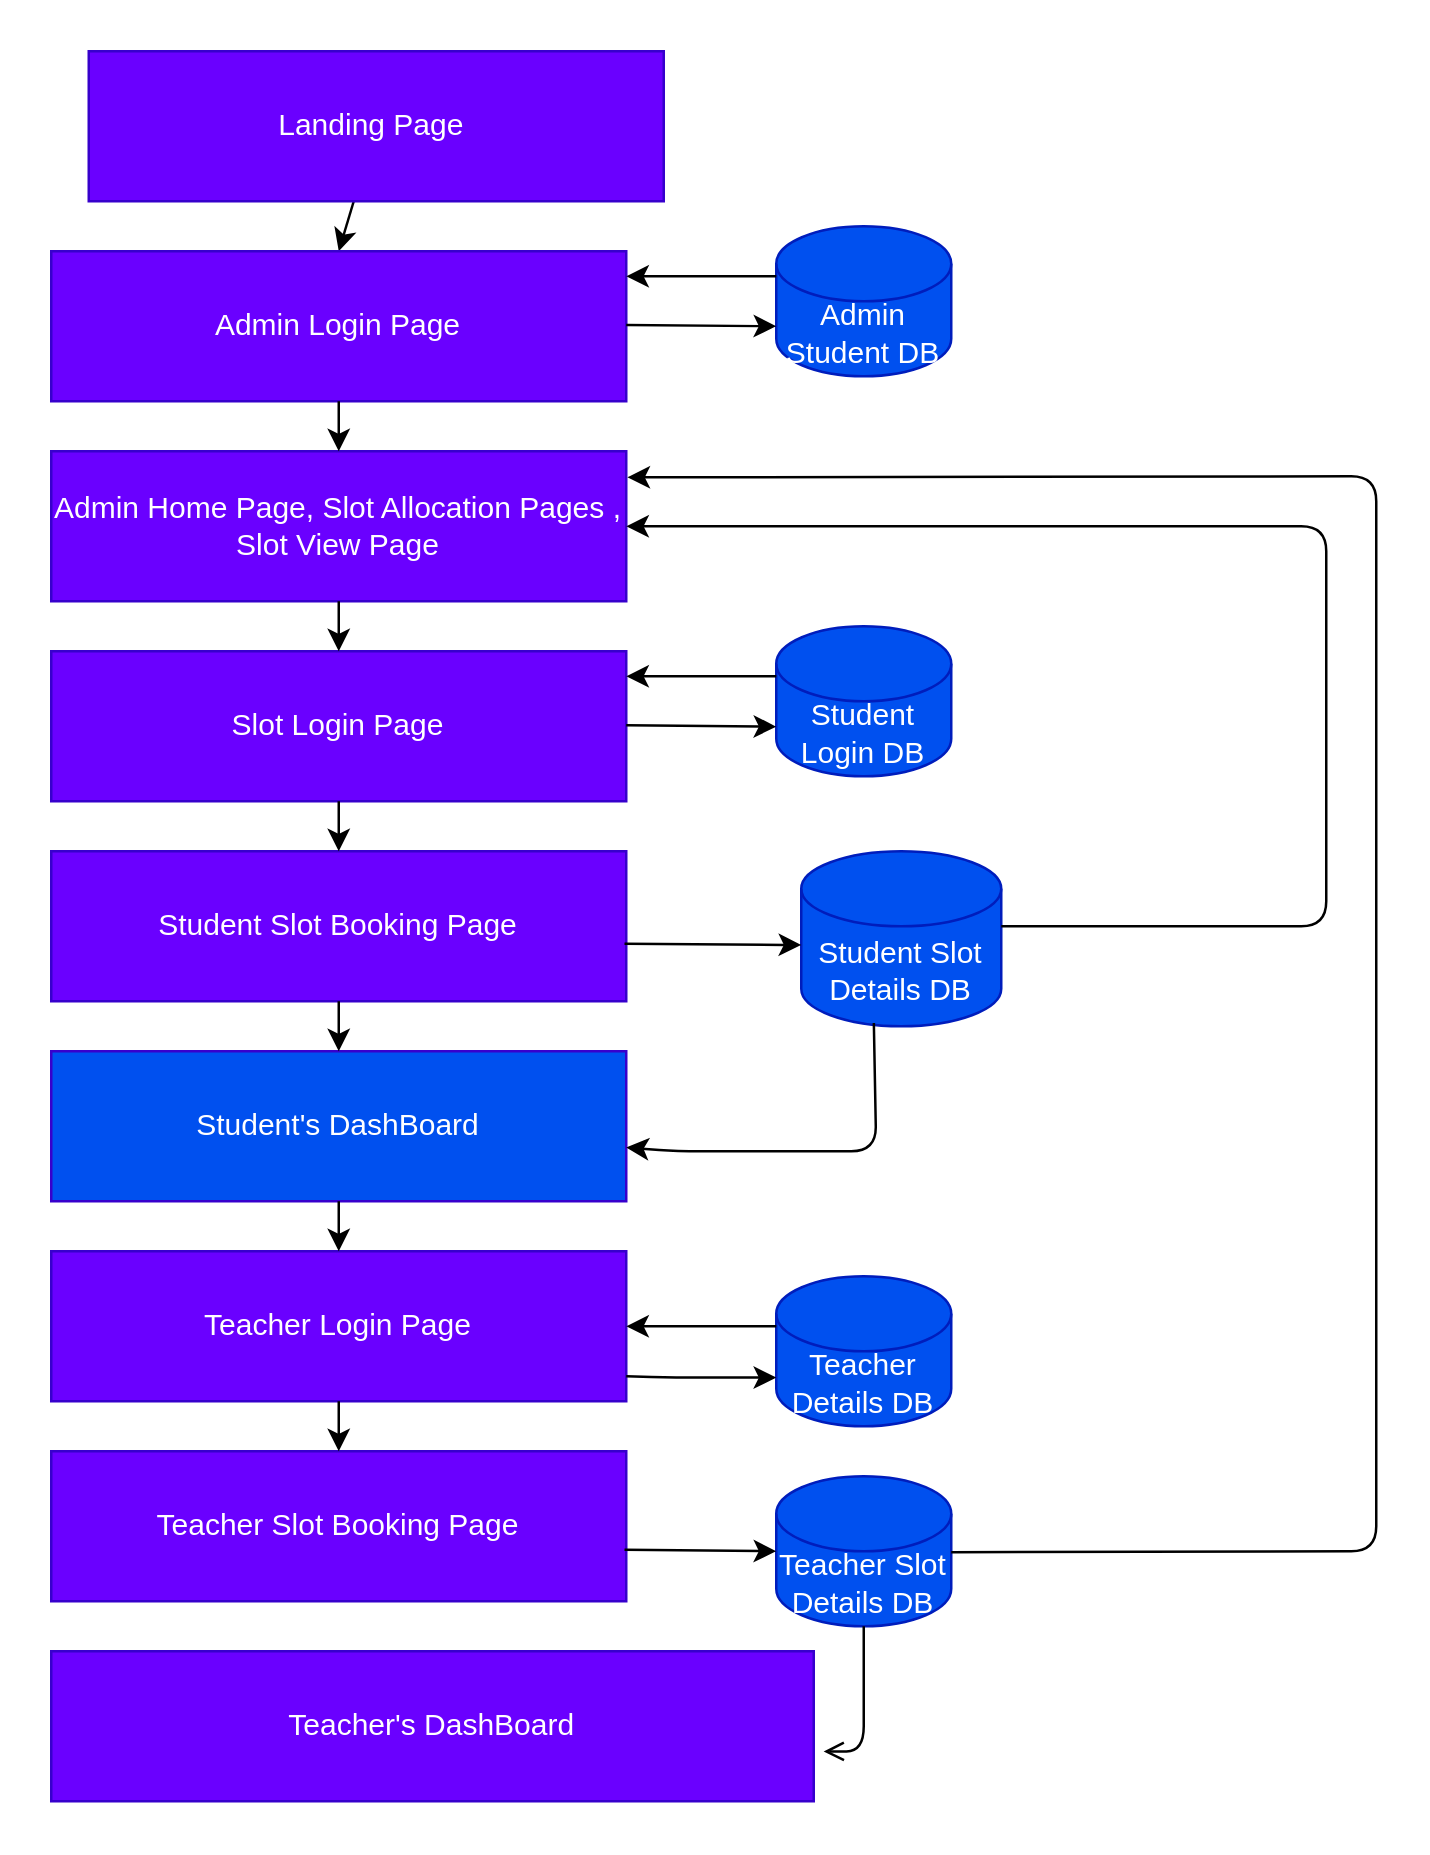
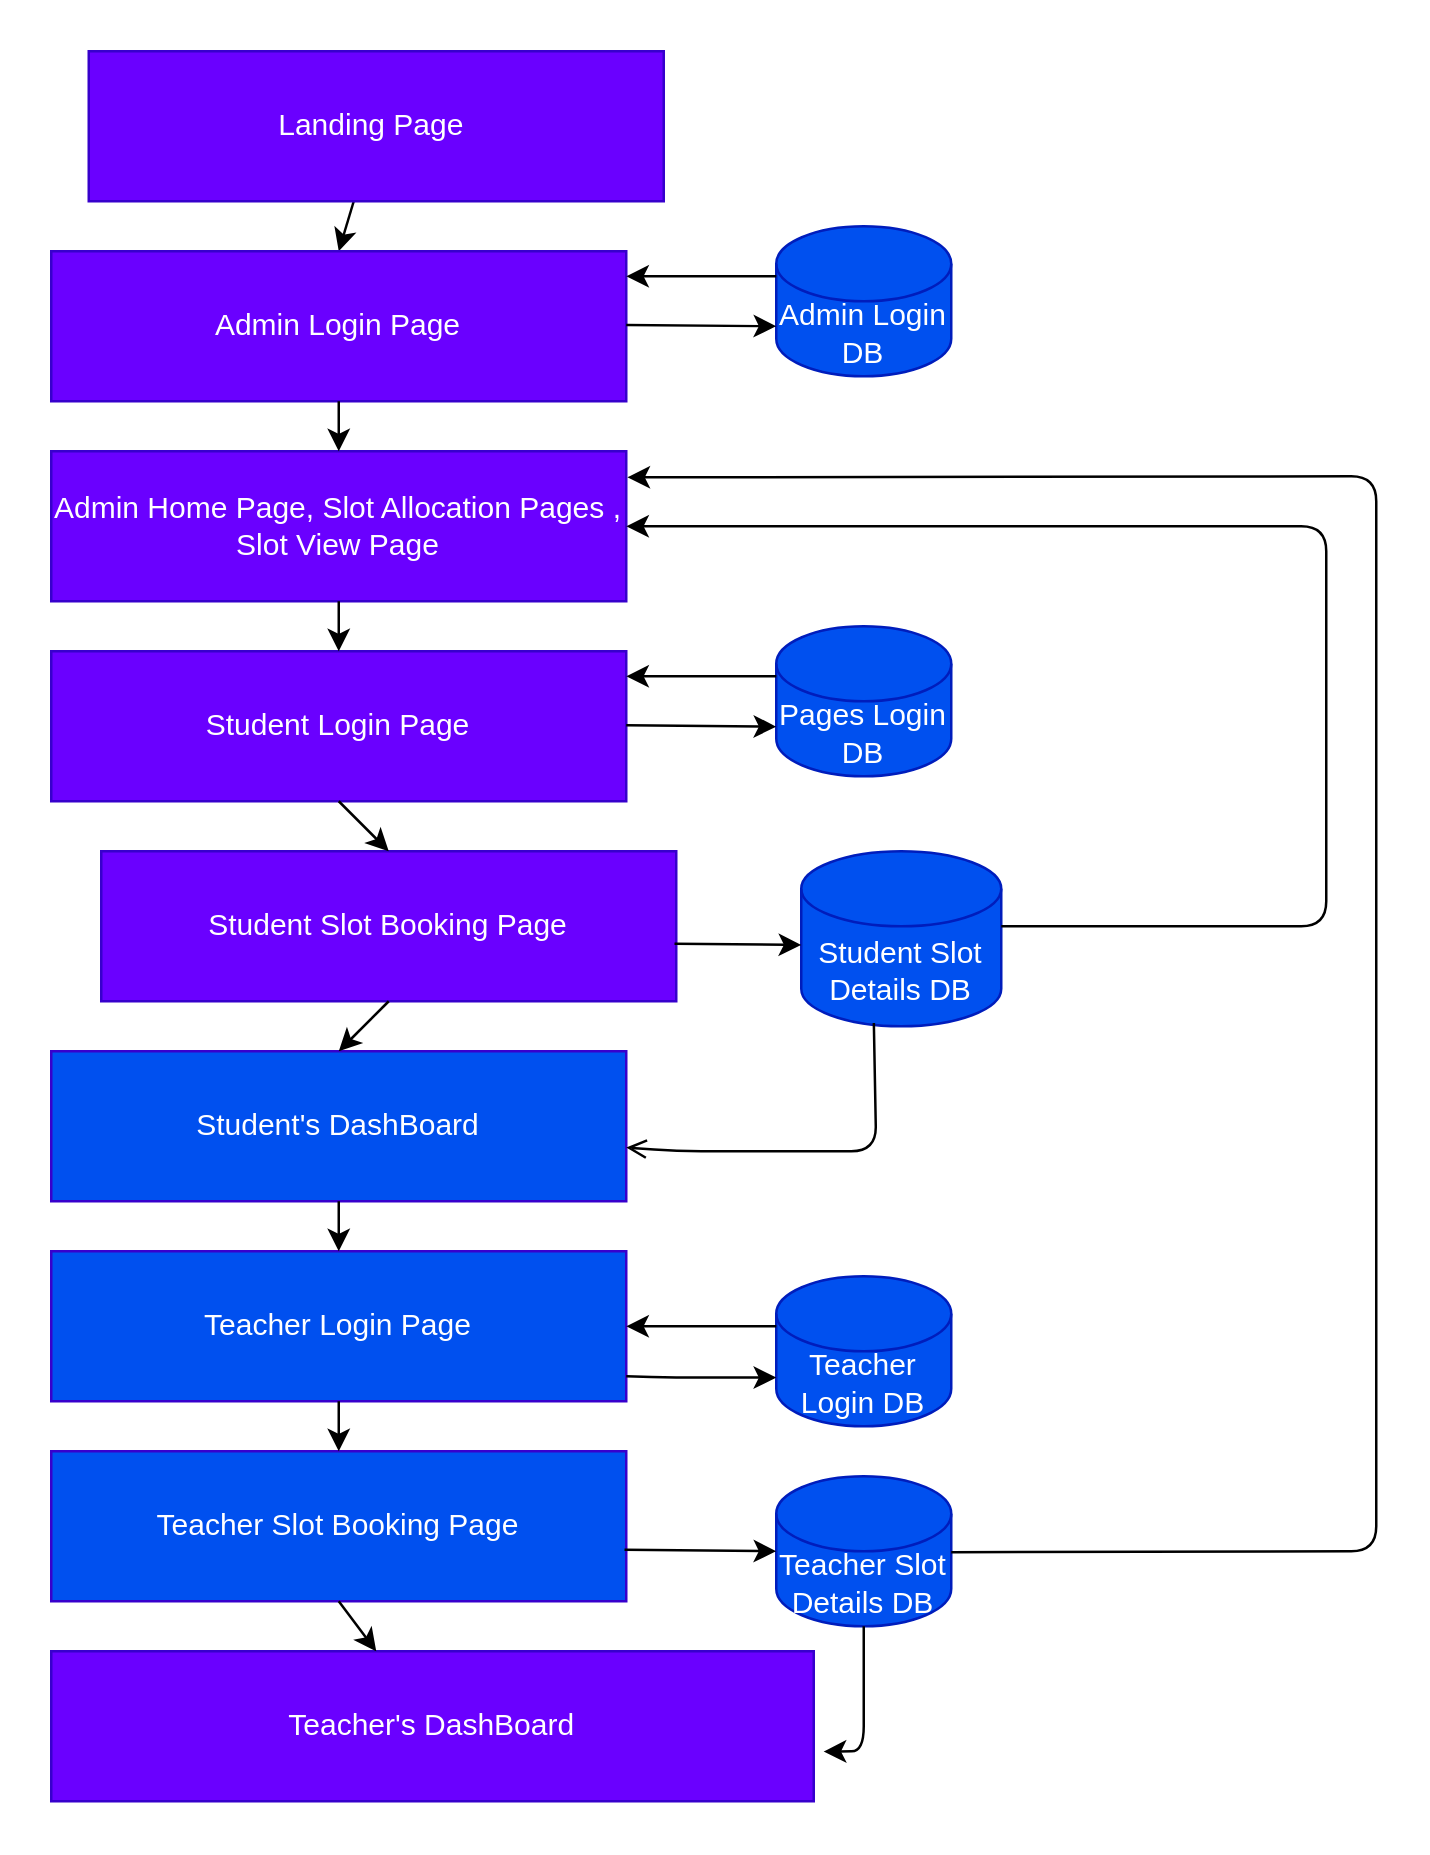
  <mxCell id="0" />
  <mxCell id="1" parent="0" />
  <mxCell id="2" style="edgeStyle=none;html=1;entryX=0.5;entryY=0;entryDx=0;entryDy=0;" edge="1" parent="1" source="3" target="4"><mxGeometry relative="1" as="geometry"><mxPoint x="120" y="100" as="targetPoint" /></mxGeometry></mxCell>
  <mxCell id="3" value="Landing Page&amp;nbsp;" style="rounded=0;whiteSpace=wrap;html=1;fillColor=#6a00ff;fontColor=#ffffff;strokeColor=#3700CC;" parent="1" vertex="1"><mxGeometry x="35" y="20" width="230" height="60" as="geometry" /></mxCell>
  <mxCell id="4" value="Admin Login Page&lt;span style=&quot;color: rgba(0, 0, 0, 0); font-family: monospace; font-size: 0px; text-align: start;&quot;&gt;%3CmxGraphModel%3E%3Croot%3E%3CmxCell%20id%3D%220%22%2F%3E%3CmxCell%20id%3D%221%22%20parent%3D%220%22%2F%3E%3CmxCell%20id%3D%222%22%20value%3D%22Landing%20Page%26amp%3Bnbsp%3B%22%20style%3D%22rounded%3D0%3BwhiteSpace%3Dwrap%3Bhtml%3D1%3BfillColor%3D%236a00ff%3BfontColor%3D%23ffffff%3BstrokeColor%3D%233700CC%3B%22%20vertex%3D%221%22%20parent%3D%221%22%3E%3CmxGeometry%20x%3D%22170%22%20y%3D%2260%22%20width%3D%22230%22%20height%3D%2260%22%20as%3D%22geometry%22%2F%3E%3C%2FmxCell%3E%3C%2Froot%3E%3C%2FmxGraphModel%3E&lt;/span&gt;" style="rounded=0;whiteSpace=wrap;html=1;fillColor=#6a00ff;fontColor=#ffffff;strokeColor=#3700CC;" parent="1" vertex="1"><mxGeometry x="20" y="100" width="230" height="60" as="geometry" /></mxCell>
  <mxCell id="5" value="Admin Home Page, Slot Allocation Pages ,&lt;br&gt;Slot View Page" style="rounded=0;whiteSpace=wrap;html=1;fillColor=#6a00ff;fontColor=#ffffff;strokeColor=#3700CC;" parent="1" vertex="1"><mxGeometry x="20" y="180" width="230" height="60" as="geometry" /></mxCell>
- <mxCell id="6" value="Admin Student DB" style="shape=cylinder3;whiteSpace=wrap;html=1;boundedLbl=1;backgroundOutline=1;size=15;fillColor=#0050ef;fontColor=#ffffff;strokeColor=#001DBC;" parent="1" vertex="1"><mxGeometry x="310" y="90" width="70" height="60" as="geometry" /></mxCell>
+ <mxCell id="6" value="Admin Login DB" style="shape=cylinder3;whiteSpace=wrap;html=1;boundedLbl=1;backgroundOutline=1;size=15;fillColor=#0050ef;fontColor=#ffffff;strokeColor=#001DBC;" parent="1" vertex="1"><mxGeometry x="310" y="90" width="70" height="60" as="geometry" /></mxCell>
  <mxCell id="7" value="" style="endArrow=classic;html=1;" parent="1" edge="1"><mxGeometry relative="1" as="geometry"><mxPoint x="250" y="129.5" as="sourcePoint" /><mxPoint x="310" y="130" as="targetPoint" /></mxGeometry></mxCell>
  <mxCell id="8" value="" style="endArrow=classic;html=1;" parent="1" edge="1"><mxGeometry width="50" height="50" relative="1" as="geometry"><mxPoint x="310" y="110" as="sourcePoint" /><mxPoint x="250" y="110" as="targetPoint" /></mxGeometry></mxCell>
- <mxCell id="9" value="Student Slot Booking Page" style="rounded=0;whiteSpace=wrap;html=1;fillColor=#6a00ff;fontColor=#ffffff;strokeColor=#3700CC;" parent="1" vertex="1"><mxGeometry x="20" y="340" width="230" height="60" as="geometry" /></mxCell>
+ <mxCell id="9" value="Student Slot Booking Page" style="rounded=0;whiteSpace=wrap;html=1;fillColor=#6a00ff;fontColor=#ffffff;strokeColor=#3700CC;" parent="1" vertex="1"><mxGeometry x="40" y="340" width="230" height="60" as="geometry" /></mxCell>
  <mxCell id="10" value="Student's DashBoard" style="rounded=0;whiteSpace=wrap;html=1;fillColor=#0050ef;fontColor=#ffffff;strokeColor=#3700CC;" parent="1" vertex="1"><mxGeometry x="20" y="420" width="230" height="60" as="geometry" /></mxCell>
- <mxCell id="11" value="Teacher Slot Booking Page" style="rounded=0;whiteSpace=wrap;html=1;fillColor=#6a00ff;fontColor=#ffffff;strokeColor=#3700CC;" parent="1" vertex="1"><mxGeometry x="20" y="580" width="230" height="60" as="geometry" /></mxCell>
+ <mxCell id="11" value="Teacher Slot Booking Page" style="rounded=0;whiteSpace=wrap;html=1;fillColor=#0050ef;fontColor=#ffffff;strokeColor=#3700CC;" parent="1" vertex="1"><mxGeometry x="20" y="580" width="230" height="60" as="geometry" /></mxCell>
  <mxCell id="12" value="Teacher's DashBoard" style="rounded=0;whiteSpace=wrap;html=1;fillColor=#6a00ff;fontColor=#ffffff;strokeColor=#3700CC;" parent="1" vertex="1"><mxGeometry x="20" y="660" width="305" height="60" as="geometry" /></mxCell>
- <mxCell id="13" value="Student Login DB" style="shape=cylinder3;whiteSpace=wrap;html=1;boundedLbl=1;backgroundOutline=1;size=15;fillColor=#0050ef;fontColor=#ffffff;strokeColor=#001DBC;" parent="1" vertex="1"><mxGeometry x="310" y="250" width="70" height="60" as="geometry" /></mxCell>
- <mxCell id="14" value="Slot Login Page" style="rounded=0;whiteSpace=wrap;html=1;fillColor=#6a00ff;fontColor=#ffffff;strokeColor=#3700CC;" parent="1" vertex="1"><mxGeometry x="20" y="260" width="230" height="60" as="geometry" /></mxCell>
+ <mxCell id="13" value="Pages Login DB" style="shape=cylinder3;whiteSpace=wrap;html=1;boundedLbl=1;backgroundOutline=1;size=15;fillColor=#0050ef;fontColor=#ffffff;strokeColor=#001DBC;" parent="1" vertex="1"><mxGeometry x="310" y="250" width="70" height="60" as="geometry" /></mxCell>
+ <mxCell id="14" value="Student Login Page" style="rounded=0;whiteSpace=wrap;html=1;fillColor=#6a00ff;fontColor=#ffffff;strokeColor=#3700CC;" parent="1" vertex="1"><mxGeometry x="20" y="260" width="230" height="60" as="geometry" /></mxCell>
  <mxCell id="15" value="" style="endArrow=classic;html=1;" parent="1" edge="1"><mxGeometry relative="1" as="geometry"><mxPoint x="250" y="289.63" as="sourcePoint" /><mxPoint x="310" y="290.16" as="targetPoint" /></mxGeometry></mxCell>
  <mxCell id="16" value="" style="endArrow=classic;html=1;" parent="1" edge="1"><mxGeometry width="50" height="50" relative="1" as="geometry"><mxPoint x="310" y="270" as="sourcePoint" /><mxPoint x="250" y="270" as="targetPoint" /></mxGeometry></mxCell>
- <mxCell id="17" value="Teacher Login Page" style="rounded=0;whiteSpace=wrap;html=1;fillColor=#6a00ff;fontColor=#ffffff;strokeColor=#3700CC;" parent="1" vertex="1"><mxGeometry x="20" y="500" width="230" height="60" as="geometry" /></mxCell>
- <mxCell id="18" value="Teacher Details DB" style="shape=cylinder3;whiteSpace=wrap;html=1;boundedLbl=1;backgroundOutline=1;size=15;fillColor=#0050ef;fontColor=#ffffff;strokeColor=#001DBC;" parent="1" vertex="1"><mxGeometry x="310" y="510" width="70" height="60" as="geometry" /></mxCell>
+ <mxCell id="17" value="Teacher Login Page" style="rounded=0;whiteSpace=wrap;html=1;fillColor=#0050ef;fontColor=#ffffff;strokeColor=#3700CC;" parent="1" vertex="1"><mxGeometry x="20" y="500" width="230" height="60" as="geometry" /></mxCell>
+ <mxCell id="18" value="Teacher Login DB" style="shape=cylinder3;whiteSpace=wrap;html=1;boundedLbl=1;backgroundOutline=1;size=15;fillColor=#0050ef;fontColor=#ffffff;strokeColor=#001DBC;" parent="1" vertex="1"><mxGeometry x="310" y="510" width="70" height="60" as="geometry" /></mxCell>
  <mxCell id="19" value="" style="endArrow=classic;html=1;" parent="1" edge="1"><mxGeometry relative="1" as="geometry"><mxPoint x="250" y="550" as="sourcePoint" /><mxPoint x="310" y="550.53" as="targetPoint" /><Array as="points"><mxPoint x="270" y="550.53" /></Array></mxGeometry></mxCell>
  <mxCell id="20" value="" style="endArrow=classic;html=1;" parent="1" edge="1"><mxGeometry width="50" height="50" relative="1" as="geometry"><mxPoint x="310" y="530" as="sourcePoint" /><mxPoint x="250" y="530" as="targetPoint" /></mxGeometry></mxCell>
  <mxCell id="21" value="Teacher Slot Details DB" style="shape=cylinder3;whiteSpace=wrap;html=1;boundedLbl=1;backgroundOutline=1;size=15;fillColor=#0050ef;fontColor=#ffffff;strokeColor=#001DBC;" parent="1" vertex="1"><mxGeometry x="310" y="590" width="70" height="60" as="geometry" /></mxCell>
  <mxCell id="22" value="Student Slot Details DB" style="shape=cylinder3;whiteSpace=wrap;html=1;boundedLbl=1;backgroundOutline=1;size=15;fillColor=#0050ef;fontColor=#ffffff;strokeColor=#001DBC;" parent="1" vertex="1"><mxGeometry x="320" y="340" width="80" height="70" as="geometry" /></mxCell>
  <mxCell id="23" value="" style="endArrow=classic;html=1;entryX=0;entryY=0;entryDx=0;entryDy=37.5;entryPerimeter=0;exitX=0.997;exitY=0.616;exitDx=0;exitDy=0;exitPerimeter=0;" parent="1" source="9" target="22" edge="1"><mxGeometry width="50" height="50" relative="1" as="geometry"><mxPoint x="250" y="380" as="sourcePoint" /><mxPoint x="300" y="330" as="targetPoint" /></mxGeometry></mxCell>
  <mxCell id="24" value="" style="endArrow=classic;html=1;exitX=0.997;exitY=0.616;exitDx=0;exitDy=0;exitPerimeter=0;" parent="1" edge="1"><mxGeometry width="50" height="50" relative="1" as="geometry"><mxPoint x="249.31" y="619.41" as="sourcePoint" /><mxPoint x="310" y="620" as="targetPoint" /></mxGeometry></mxCell>
- <mxCell id="25" value="" style="endArrow=classic;html=1;exitX=0.363;exitY=0.982;exitDx=0;exitDy=0;exitPerimeter=0;" parent="1" source="22" target="10" edge="1"><mxGeometry width="50" height="50" relative="1" as="geometry"><mxPoint x="350" y="420" as="sourcePoint" /><mxPoint x="350" y="450" as="targetPoint" /><Array as="points"><mxPoint x="350" y="460" /><mxPoint x="270" y="460" /></Array></mxGeometry></mxCell>
- <mxCell id="26" value="" style="edgeStyle=none;orthogonalLoop=1;jettySize=auto;html=1;exitX=0.5;exitY=1;exitDx=0;exitDy=0;exitPerimeter=0;entryX=1.013;entryY=0.669;entryDx=0;entryDy=0;entryPerimeter=0;endArrow=open;" parent="1" source="21" target="12" edge="1"><mxGeometry width="100" relative="1" as="geometry"><mxPoint x="300" y="750" as="sourcePoint" /><mxPoint x="345" y="720" as="targetPoint" /><Array as="points"><mxPoint x="345" y="700" /></Array></mxGeometry></mxCell>
+ <mxCell id="25" value="" style="endArrow=open;html=1;exitX=0.363;exitY=0.982;exitDx=0;exitDy=0;exitPerimeter=0;" parent="1" source="22" target="10" edge="1"><mxGeometry width="50" height="50" relative="1" as="geometry"><mxPoint x="350" y="420" as="sourcePoint" /><mxPoint x="350" y="450" as="targetPoint" /><Array as="points"><mxPoint x="350" y="460" /><mxPoint x="270" y="460" /></Array></mxGeometry></mxCell>
+ <mxCell id="26" value="" style="edgeStyle=none;orthogonalLoop=1;jettySize=auto;html=1;exitX=0.5;exitY=1;exitDx=0;exitDy=0;exitPerimeter=0;entryX=1.013;entryY=0.669;entryDx=0;entryDy=0;entryPerimeter=0;" parent="1" source="21" target="12" edge="1"><mxGeometry width="100" relative="1" as="geometry"><mxPoint x="300" y="750" as="sourcePoint" /><mxPoint x="345" y="720" as="targetPoint" /><Array as="points"><mxPoint x="345" y="700" /></Array></mxGeometry></mxCell>
  <mxCell id="27" value="" style="edgeStyle=none;orthogonalLoop=1;jettySize=auto;html=1;entryX=1.002;entryY=0.174;entryDx=0;entryDy=0;entryPerimeter=0;" parent="1" target="5" edge="1"><mxGeometry width="100" relative="1" as="geometry"><mxPoint x="380" y="620.38" as="sourcePoint" /><mxPoint x="550" y="180" as="targetPoint" /><Array as="points"><mxPoint x="550" y="620" /><mxPoint x="550" y="190" /></Array></mxGeometry></mxCell>
  <mxCell id="28" value="" style="edgeStyle=none;orthogonalLoop=1;jettySize=auto;html=1;" parent="1" target="5" edge="1"><mxGeometry width="100" relative="1" as="geometry"><mxPoint x="400" y="370" as="sourcePoint" /><mxPoint x="530" y="220" as="targetPoint" /><Array as="points"><mxPoint x="530" y="370" /><mxPoint x="530" y="210" /></Array></mxGeometry></mxCell>
  <mxCell id="29" value="" style="edgeStyle=none;orthogonalLoop=1;jettySize=auto;html=1;exitX=0.5;exitY=1;exitDx=0;exitDy=0;entryX=0.5;entryY=0;entryDx=0;entryDy=0;" edge="1" parent="1" source="4" target="5"><mxGeometry width="100" relative="1" as="geometry"><mxPoint x="130" y="180" as="sourcePoint" /><mxPoint x="230" y="180" as="targetPoint" /><Array as="points" /></mxGeometry></mxCell>
  <mxCell id="30" value="" style="edgeStyle=none;orthogonalLoop=1;jettySize=auto;html=1;entryX=0.5;entryY=0;entryDx=0;entryDy=0;exitX=0.5;exitY=1;exitDx=0;exitDy=0;" edge="1" parent="1" source="5" target="14"><mxGeometry width="100" relative="1" as="geometry"><mxPoint x="120" y="240" as="sourcePoint" /><mxPoint x="220" y="240" as="targetPoint" /><Array as="points" /></mxGeometry></mxCell>
  <mxCell id="31" value="" style="edgeStyle=none;orthogonalLoop=1;jettySize=auto;html=1;entryX=0.5;entryY=0;entryDx=0;entryDy=0;" edge="1" parent="1" target="9"><mxGeometry width="100" relative="1" as="geometry"><mxPoint x="135" y="320" as="sourcePoint" /><mxPoint x="240" y="320" as="targetPoint" /><Array as="points" /></mxGeometry></mxCell>
  <mxCell id="32" value="" style="edgeStyle=none;orthogonalLoop=1;jettySize=auto;html=1;entryX=0.5;entryY=0;entryDx=0;entryDy=0;exitX=0.5;exitY=1;exitDx=0;exitDy=0;" edge="1" parent="1" source="9" target="10"><mxGeometry width="100" relative="1" as="geometry"><mxPoint x="130" y="400" as="sourcePoint" /><mxPoint x="230" y="400" as="targetPoint" /><Array as="points" /></mxGeometry></mxCell>
  <mxCell id="33" value="" style="edgeStyle=none;orthogonalLoop=1;jettySize=auto;html=1;" edge="1" parent="1"><mxGeometry width="100" relative="1" as="geometry"><mxPoint x="135" y="480" as="sourcePoint" /><mxPoint x="135" y="500" as="targetPoint" /><Array as="points" /></mxGeometry></mxCell>
  <mxCell id="34" value="" style="edgeStyle=none;orthogonalLoop=1;jettySize=auto;html=1;entryX=0.5;entryY=0;entryDx=0;entryDy=0;" edge="1" parent="1" target="11"><mxGeometry width="100" relative="1" as="geometry"><mxPoint x="135" y="560" as="sourcePoint" /><mxPoint x="240" y="560" as="targetPoint" /><Array as="points" /></mxGeometry></mxCell>
+ <mxCell id="35" value="" style="edgeStyle=none;orthogonalLoop=1;jettySize=auto;html=1;exitX=0.5;exitY=1;exitDx=0;exitDy=0;" edge="1" parent="1" source="11" target="12"><mxGeometry width="100" relative="1" as="geometry"><mxPoint x="140" y="640" as="sourcePoint" /><mxPoint x="240" y="640" as="targetPoint" /><Array as="points" /></mxGeometry></mxCell>
